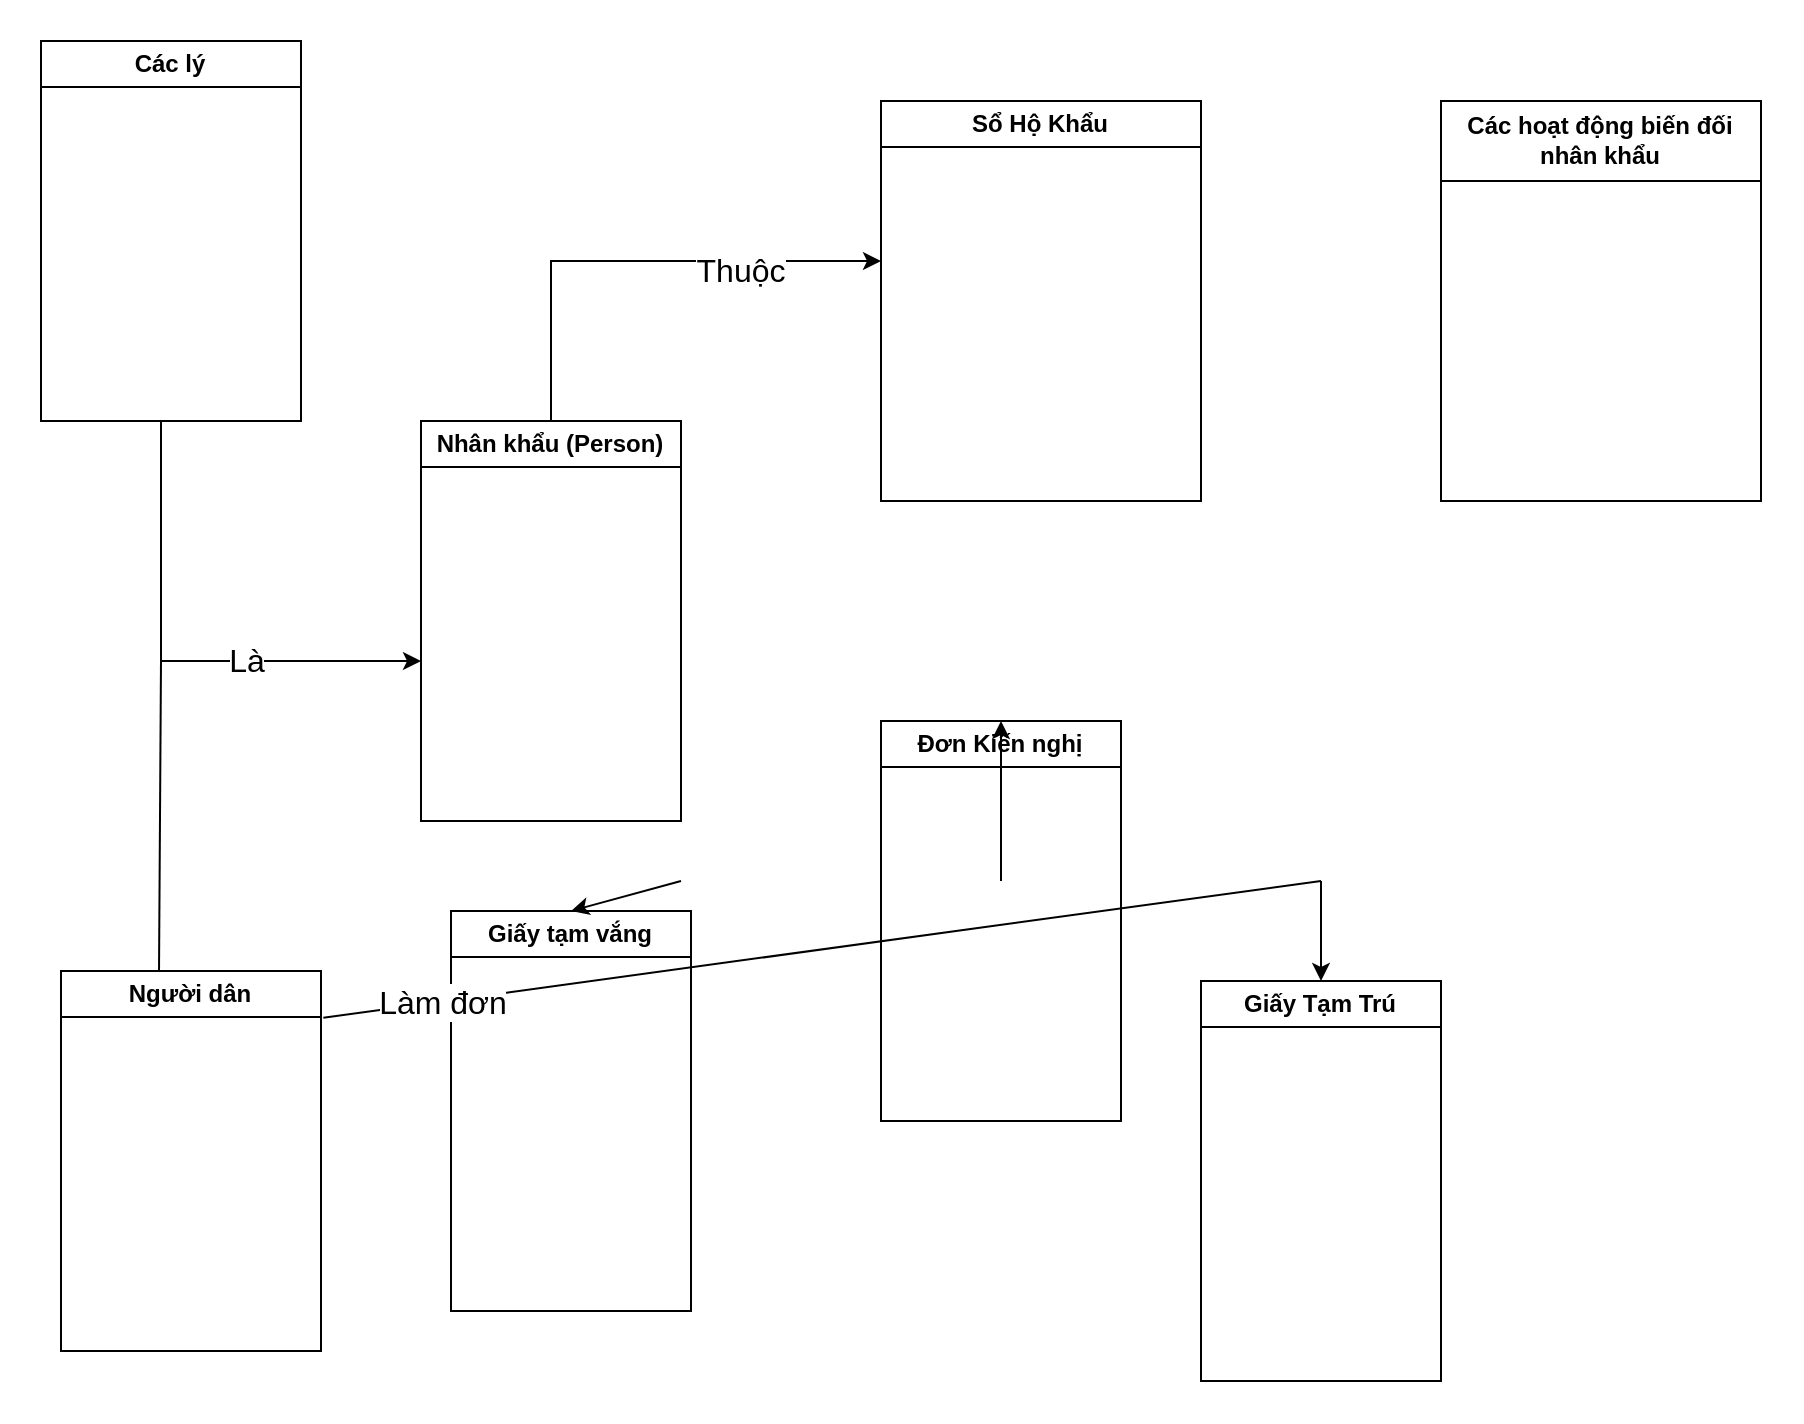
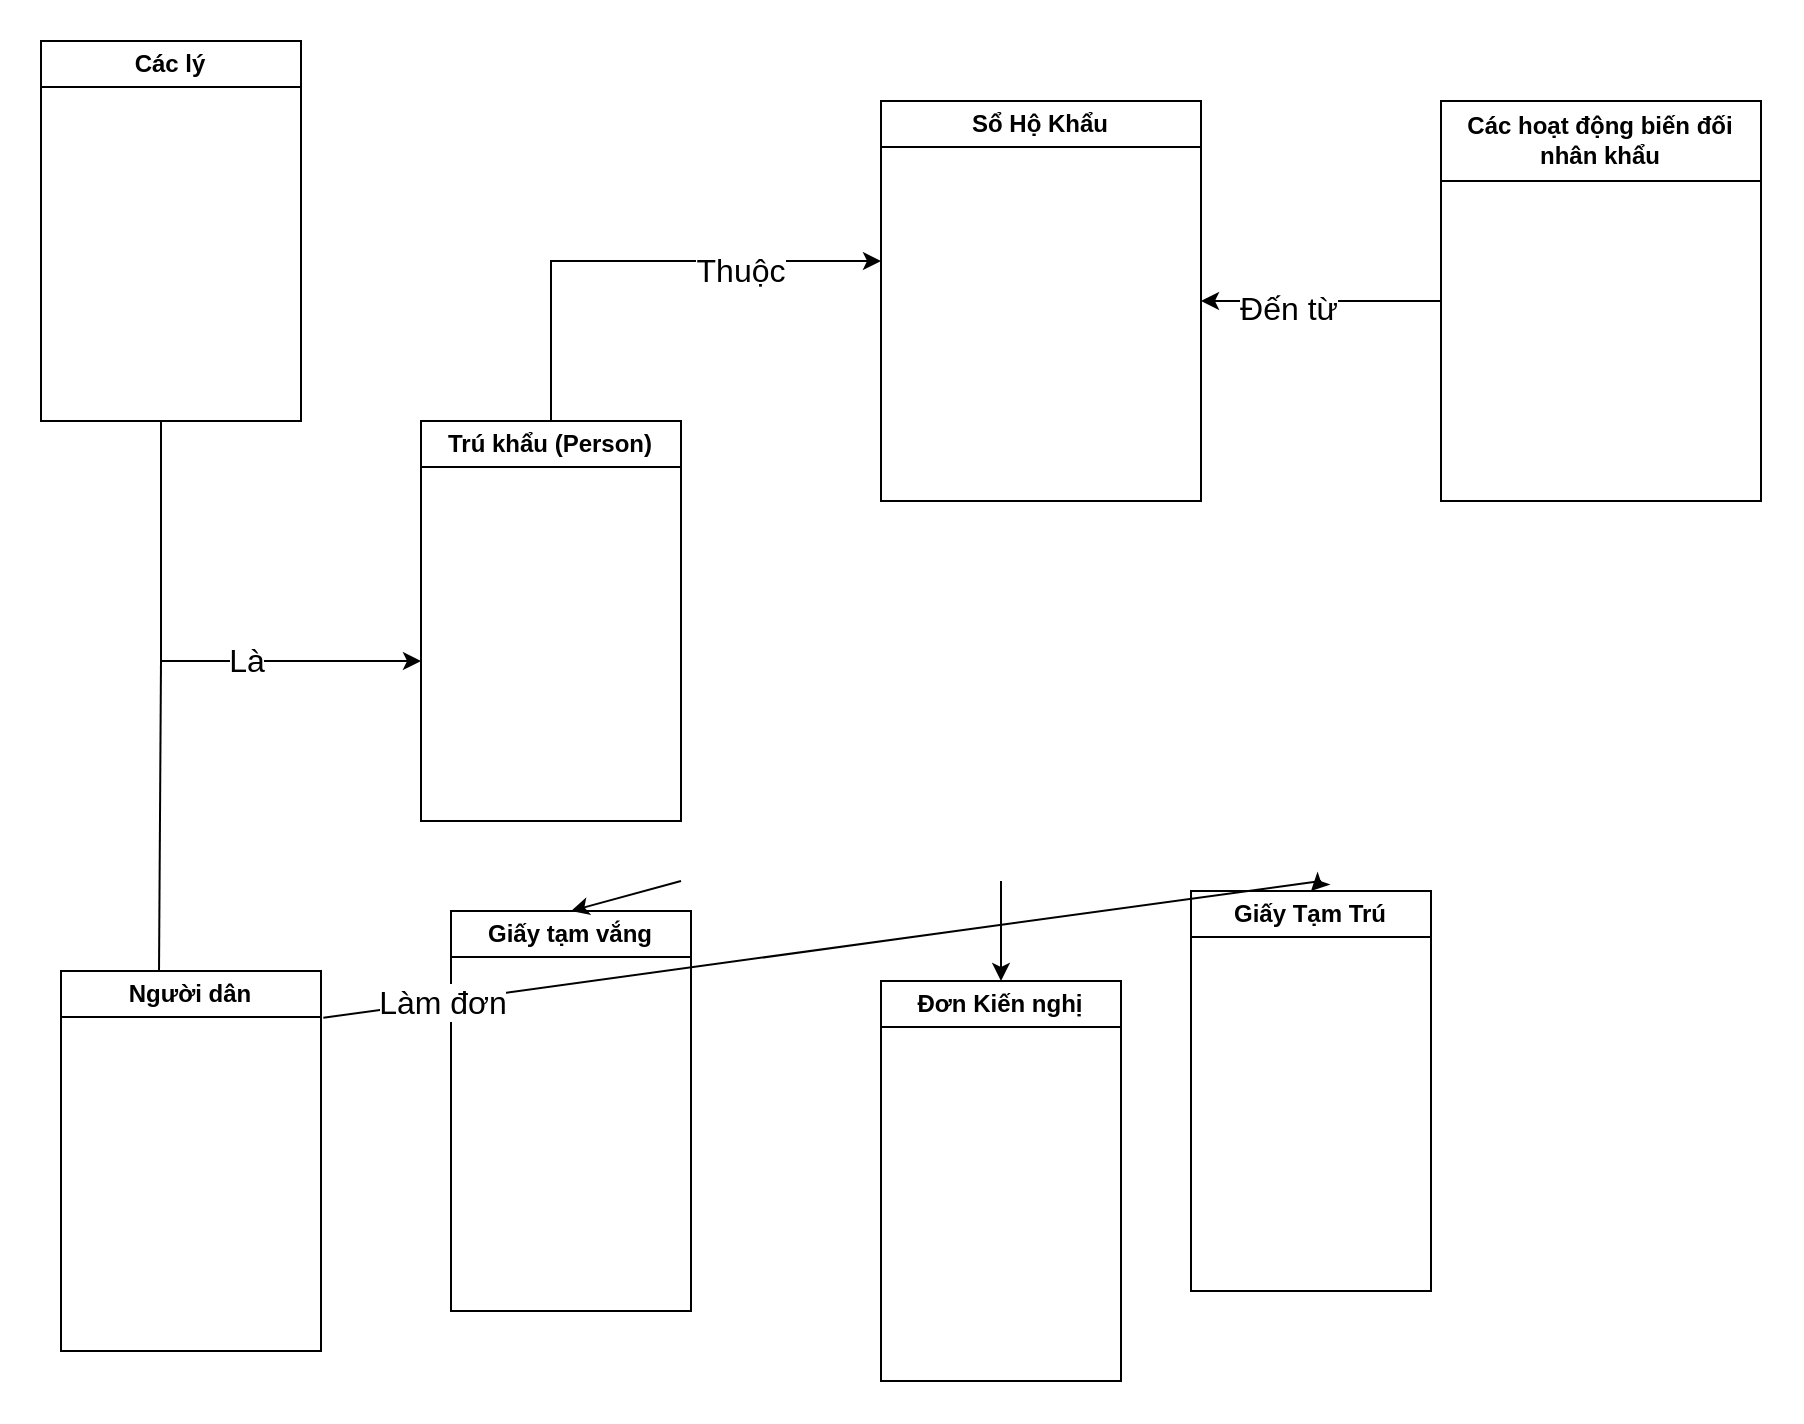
  <mxCell id="0" />
  <mxCell id="1" parent="0" />
- <mxCell id="2" value="Nhân khẩu (Person)" style="swimlane;whiteSpace=wrap;html=1;startSize=23;" vertex="1" parent="1"><mxGeometry x="210" y="210" width="130" height="200" as="geometry" /></mxCell>
+ <mxCell id="2" value="Trú khẩu (Person)" style="swimlane;whiteSpace=wrap;html=1;startSize=23;" vertex="1" parent="1"><mxGeometry x="210" y="210" width="130" height="200" as="geometry" /></mxCell>
  <mxCell id="3" value="Sổ Hộ Khẩu" style="swimlane;whiteSpace=wrap;html=1;" vertex="1" parent="1"><mxGeometry x="440" y="50" width="160" height="200" as="geometry" /></mxCell>
  <mxCell id="4" value="Các lý" style="swimlane;whiteSpace=wrap;html=1;startSize=23;" vertex="1" parent="1"><mxGeometry x="20" y="20" width="130" height="190" as="geometry" /></mxCell>
  <mxCell id="5" value="Người dân" style="swimlane;whiteSpace=wrap;html=1;startSize=23;" vertex="1" parent="1"><mxGeometry x="30" y="485" width="130" height="190" as="geometry" /></mxCell>
- <mxCell id="6" value="Đơn Kiến nghị" style="swimlane;whiteSpace=wrap;html=1;" vertex="1" parent="1"><mxGeometry x="440" y="360" width="120" height="200" as="geometry" /></mxCell>
- <mxCell id="7" value="Giấy Tạm Trú" style="swimlane;whiteSpace=wrap;html=1;" vertex="1" parent="1"><mxGeometry x="600" y="490" width="120" height="200" as="geometry" /></mxCell>
+ <mxCell id="6" value="Đơn Kiến nghị" style="swimlane;whiteSpace=wrap;html=1;" vertex="1" parent="1"><mxGeometry x="440" y="490" width="120" height="200" as="geometry" /></mxCell>
+ <mxCell id="7" value="Giấy Tạm Trú" style="swimlane;whiteSpace=wrap;html=1;" vertex="1" parent="1"><mxGeometry x="595" y="445" width="120" height="200" as="geometry" /></mxCell>
  <mxCell id="8" value="Giấy tạm vắng" style="swimlane;whiteSpace=wrap;html=1;" vertex="1" parent="1"><mxGeometry x="225" y="455" width="120" height="200" as="geometry" /></mxCell>
+ <mxCell id="9" style="edgeStyle=orthogonalEdgeStyle;rounded=0;orthogonalLoop=1;jettySize=auto;html=1;entryX=1;entryY=0.5;entryDx=0;entryDy=0;fontSize=16;" edge="1" parent="1" source="11" target="3"><mxGeometry relative="1" as="geometry" /></mxCell>
+ <mxCell id="10" value="Đến từ" style="edgeLabel;html=1;align=center;verticalAlign=middle;resizable=0;points=[];fontSize=16;" vertex="1" connectable="0" parent="9"><mxGeometry x="0.286" y="3" relative="1" as="geometry"><mxPoint as="offset" /></mxGeometry></mxCell>
  <mxCell id="11" value="Các hoạt động biến đối nhân khẩu" style="swimlane;whiteSpace=wrap;html=1;startSize=40;" vertex="1" parent="1"><mxGeometry x="720" y="50" width="160" height="200" as="geometry" /></mxCell>
  <mxCell id="12" value="" style="endArrow=classic;html=1;rounded=0;fontSize=14;" edge="1" parent="1"><mxGeometry width="50" height="50" relative="1" as="geometry"><mxPoint x="80" y="210" as="sourcePoint" /><mxPoint x="210" y="330" as="targetPoint" /><Array as="points"><mxPoint x="80" y="330" /></Array></mxGeometry></mxCell>
  <mxCell id="13" value="Là" style="edgeLabel;html=1;align=center;verticalAlign=middle;resizable=0;points=[];fontSize=16;" vertex="1" connectable="0" parent="12"><mxGeometry x="0.296" y="1" relative="1" as="geometry"><mxPoint as="offset" /></mxGeometry></mxCell>
  <mxCell id="14" value="" style="endArrow=none;html=1;rounded=0;exitX=0.377;exitY=-0.001;exitDx=0;exitDy=0;exitPerimeter=0;" edge="1" parent="1" source="5"><mxGeometry width="50" height="50" relative="1" as="geometry"><mxPoint x="270" y="420" as="sourcePoint" /><mxPoint x="80" y="330" as="targetPoint" /></mxGeometry></mxCell>
  <mxCell id="15" value="" style="endArrow=classic;html=1;rounded=0;fontSize=16;exitX=0.5;exitY=0;exitDx=0;exitDy=0;" edge="1" parent="1" source="2"><mxGeometry width="50" height="50" relative="1" as="geometry"><mxPoint x="480" y="150" as="sourcePoint" /><mxPoint x="440" y="130" as="targetPoint" /><Array as="points"><mxPoint x="275" y="130" /><mxPoint x="350" y="130" /></Array></mxGeometry></mxCell>
  <mxCell id="16" value="Thuộc" style="edgeLabel;html=1;align=center;verticalAlign=middle;resizable=0;points=[];fontSize=16;" vertex="1" connectable="0" parent="15"><mxGeometry x="0.424" y="-4" relative="1" as="geometry"><mxPoint as="offset" /></mxGeometry></mxCell>
  <mxCell id="17" value="" style="endArrow=none;html=1;rounded=0;fontSize=16;exitX=1.009;exitY=0.123;exitDx=0;exitDy=0;exitPerimeter=0;" edge="1" parent="1" source="5"><mxGeometry width="50" height="50" relative="1" as="geometry"><mxPoint x="390" y="590" as="sourcePoint" /><mxPoint x="660" y="440" as="targetPoint" /></mxGeometry></mxCell>
  <mxCell id="18" value="Làm đơn" style="edgeLabel;html=1;align=center;verticalAlign=middle;resizable=0;points=[];fontSize=16;" vertex="1" connectable="0" parent="17"><mxGeometry x="-0.761" relative="1" as="geometry"><mxPoint as="offset" /></mxGeometry></mxCell>
  <mxCell id="19" value="" style="endArrow=classic;html=1;rounded=0;fontSize=16;entryX=0.5;entryY=0;entryDx=0;entryDy=0;" edge="1" parent="1" target="8"><mxGeometry width="50" height="50" relative="1" as="geometry"><mxPoint x="340" y="440" as="sourcePoint" /><mxPoint x="440" y="540" as="targetPoint" /></mxGeometry></mxCell>
  <mxCell id="20" value="" style="endArrow=classic;html=1;rounded=0;fontSize=16;entryX=0.5;entryY=0;entryDx=0;entryDy=0;" edge="1" parent="1" target="6"><mxGeometry width="50" height="50" relative="1" as="geometry"><mxPoint x="500" y="440" as="sourcePoint" /><mxPoint x="440" y="540" as="targetPoint" /></mxGeometry></mxCell>
  <mxCell id="21" value="" style="endArrow=classic;html=1;rounded=0;fontSize=16;entryX=0.5;entryY=0;entryDx=0;entryDy=0;" edge="1" parent="1" target="7"><mxGeometry width="50" height="50" relative="1" as="geometry"><mxPoint x="660" y="440" as="sourcePoint" /><mxPoint x="440" y="540" as="targetPoint" /></mxGeometry></mxCell>
